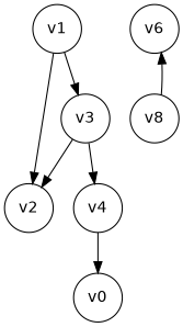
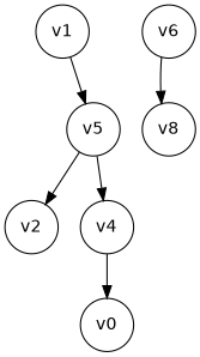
  digraph {
    fontname=Helvetica
    node [fontname=Helvetica shape=circle]
    edge [fontname=Helvetica]
    v1 [width=0.6]
    v2 [width=0.6]
-   v3 [width=0.6]
+   v3 [width=0.6 label=v5]
    v4 [width=0.6]
    n5 [label=v0 width=0.6]
    v6 [width=0.6]
    v8 [width=0.6]
-   v1 -> v2
    v1 -> v3
    v3 -> v2
    v3 -> v4
    v4 -> n5
-   v8 -> v6
+   v6 -> v8
  }
